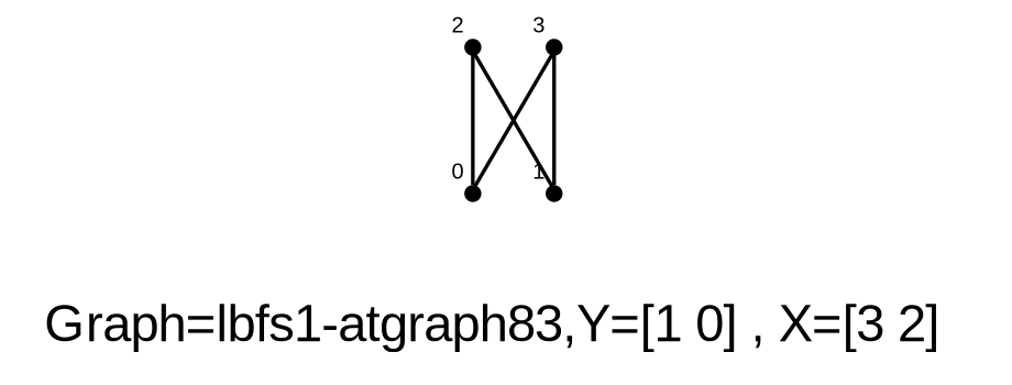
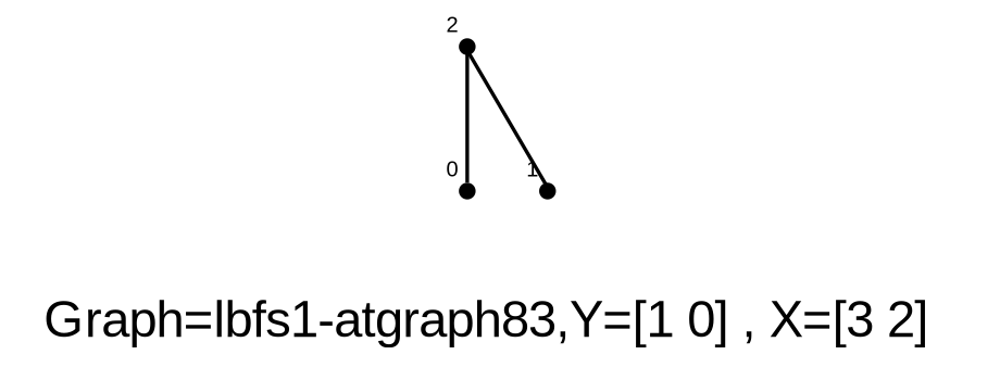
  graph {
    label="Graph=lbfs1-atgraph83,Y=[1 0] , X=[3 2]  "
    labelloc=bottom
    fontname="Liberation Sans"
    node [fontsize=6 shape=point fontname="Liberation Sans"]
    edge [fontname="Liberation Sans"]
    0 [xlabel=0]
    1 [xlabel=1]
    2 [xlabel=2]
-   3 [xlabel=3]
    2 -- 0
    2 -- 1
-   3 -- 0
-   3 -- 1
  }
